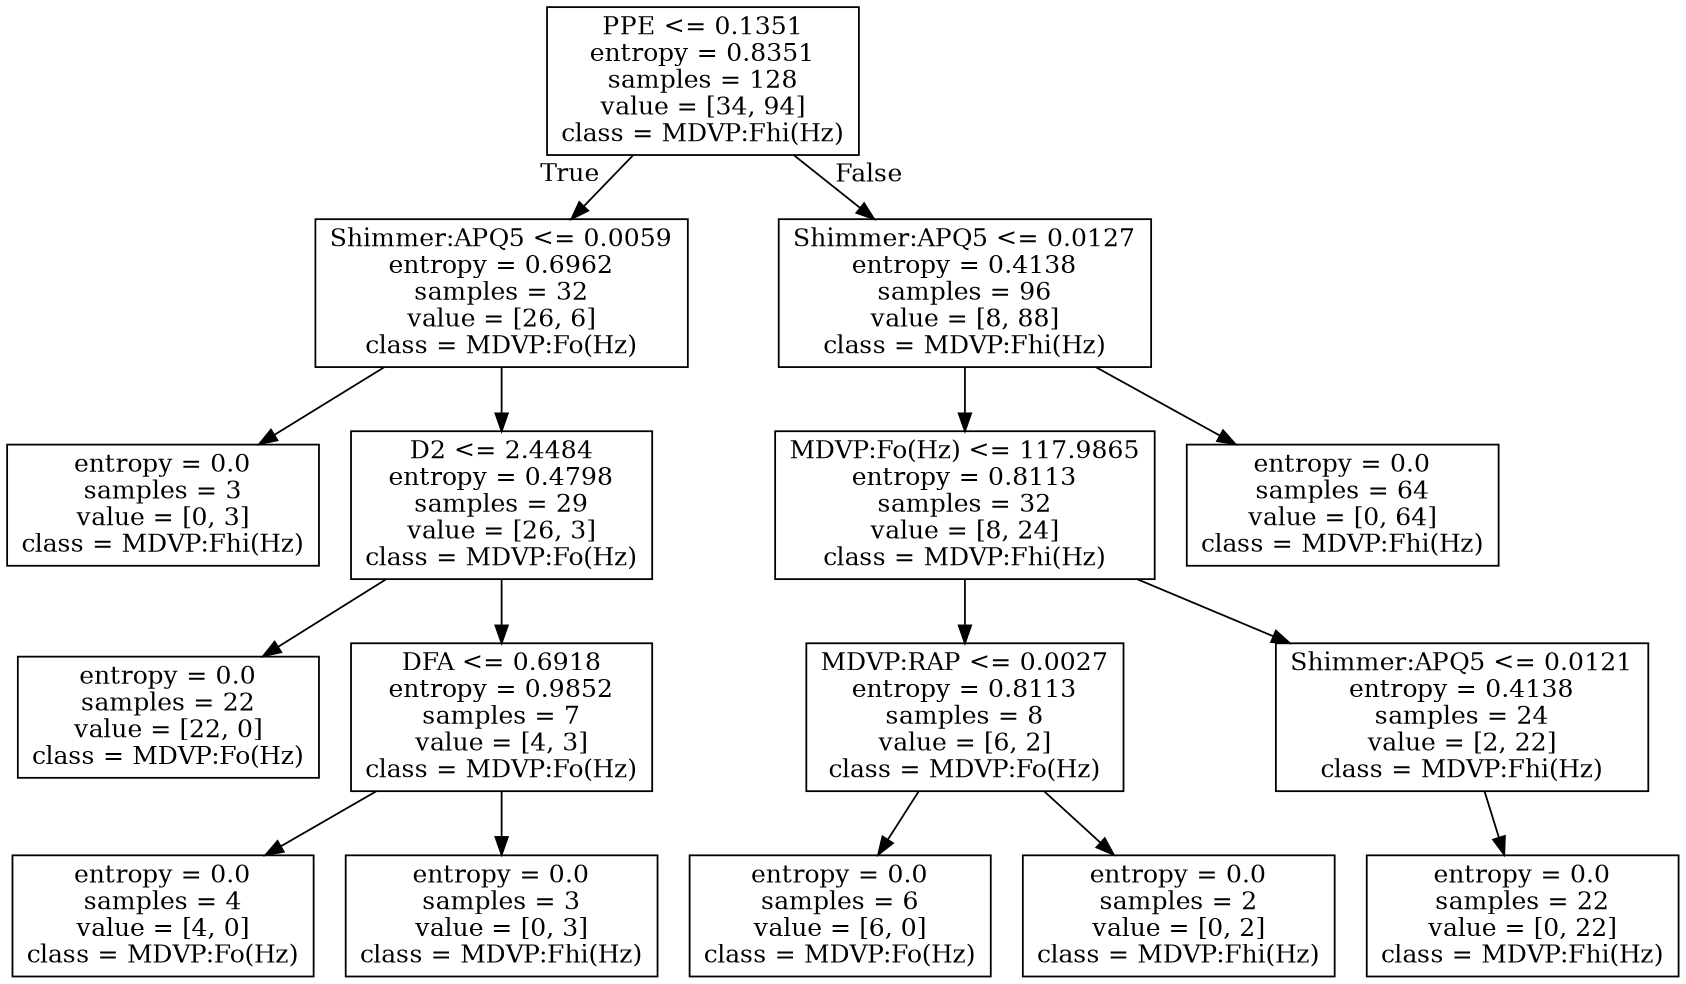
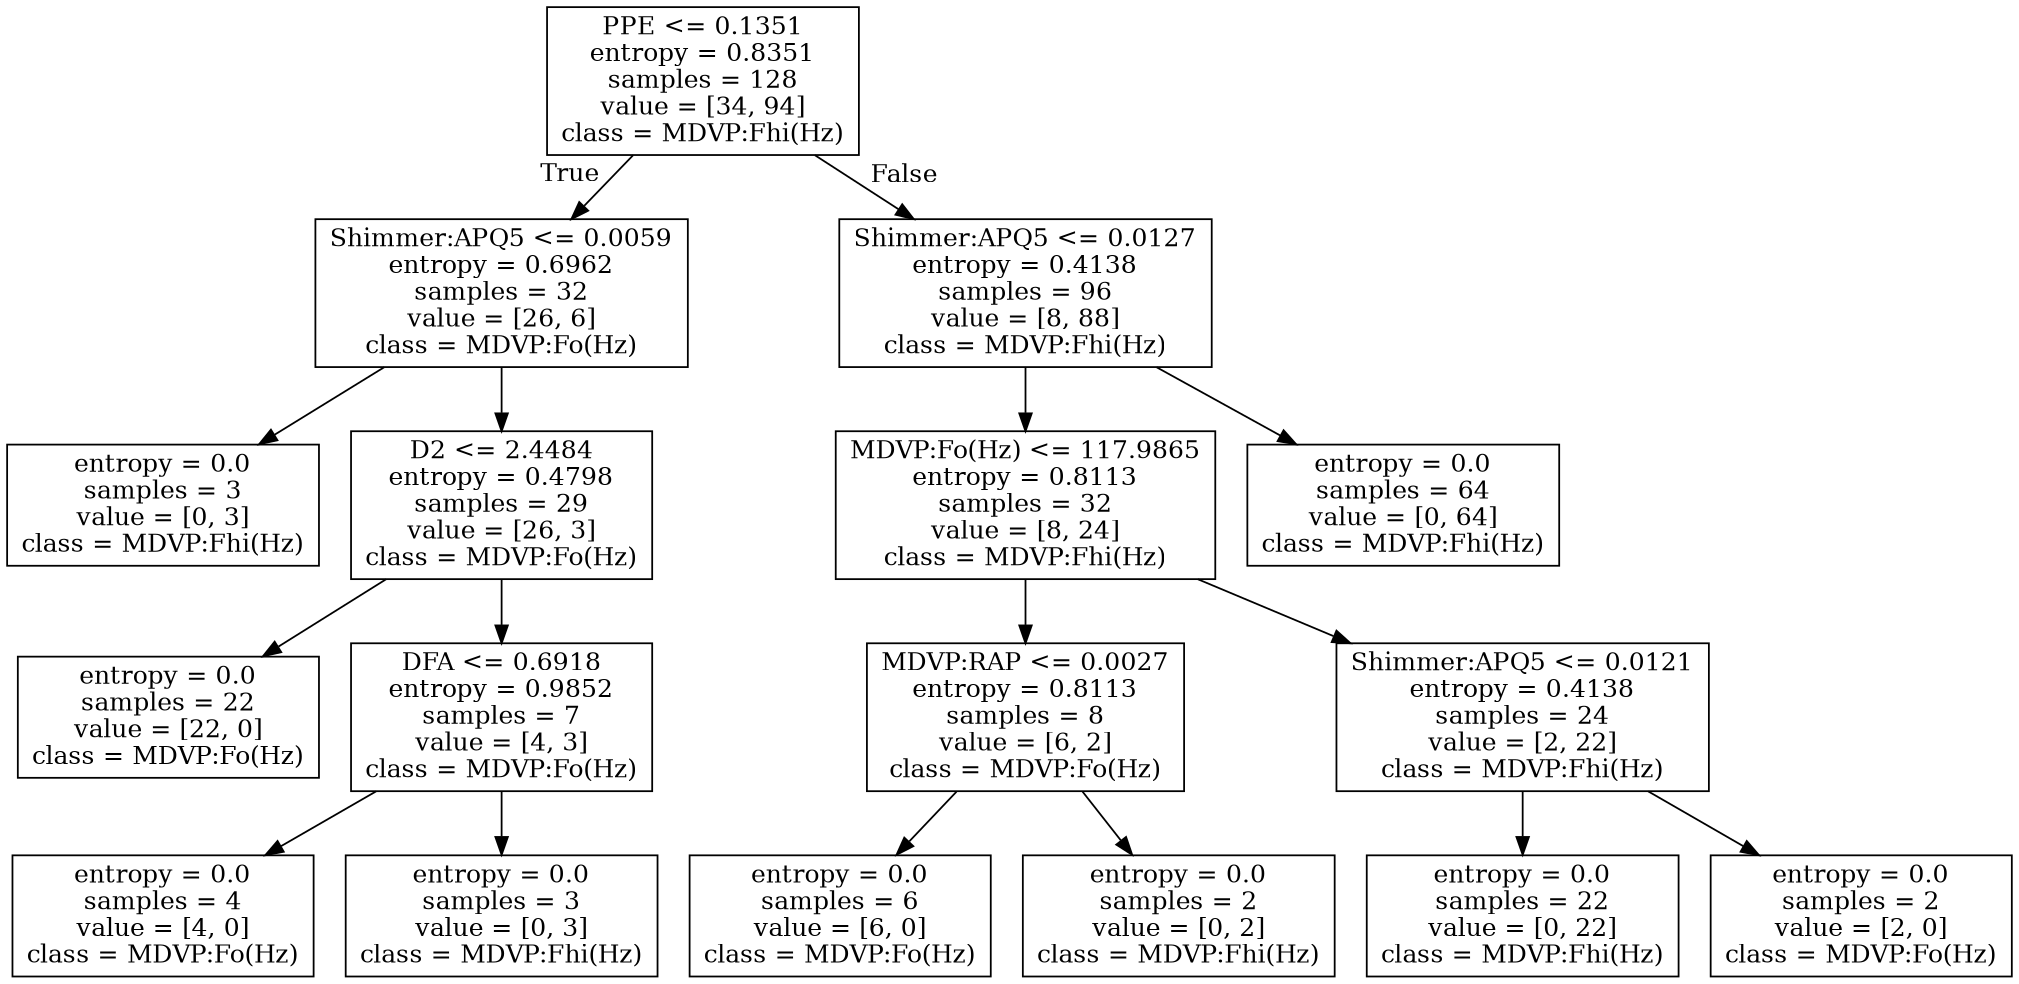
  digraph {
    node [shape=box]
    n1 [label="PPE <= 0.1351\nentropy = 0.8351\nsamples = 128\nvalue = [34, 94]\nclass = MDVP:Fhi(Hz)"]
    n2 [label="Shimmer:APQ5 <= 0.0059\nentropy = 0.6962\nsamples = 32\nvalue = [26, 6]\nclass = MDVP:Fo(Hz)"]
    n3 [label="Shimmer:APQ5 <= 0.0127\nentropy = 0.4138\nsamples = 96\nvalue = [8, 88]\nclass = MDVP:Fhi(Hz)"]
    n4 [label="entropy = 0.0\nsamples = 3\nvalue = [0, 3]\nclass = MDVP:Fhi(Hz)"]
    n5 [label="D2 <= 2.4484\nentropy = 0.4798\nsamples = 29\nvalue = [26, 3]\nclass = MDVP:Fo(Hz)"]
    n6 [label="entropy = 0.0\nsamples = 22\nvalue = [22, 0]\nclass = MDVP:Fo(Hz)"]
    n7 [label="DFA <= 0.6918\nentropy = 0.9852\nsamples = 7\nvalue = [4, 3]\nclass = MDVP:Fo(Hz)"]
    n8 [label="entropy = 0.0\nsamples = 4\nvalue = [4, 0]\nclass = MDVP:Fo(Hz)"]
    n9 [label="entropy = 0.0\nsamples = 3\nvalue = [0, 3]\nclass = MDVP:Fhi(Hz)"]
    n10 [label="MDVP:Fo(Hz) <= 117.9865\nentropy = 0.8113\nsamples = 32\nvalue = [8, 24]\nclass = MDVP:Fhi(Hz)"]
    n11 [label="entropy = 0.0\nsamples = 64\nvalue = [0, 64]\nclass = MDVP:Fhi(Hz)"]
    n12 [label="MDVP:RAP <= 0.0027\nentropy = 0.8113\nsamples = 8\nvalue = [6, 2]\nclass = MDVP:Fo(Hz)"]
    n13 [label="Shimmer:APQ5 <= 0.0121\nentropy = 0.4138\nsamples = 24\nvalue = [2, 22]\nclass = MDVP:Fhi(Hz)"]
    n14 [label="entropy = 0.0\nsamples = 6\nvalue = [6, 0]\nclass = MDVP:Fo(Hz)"]
    n15 [label="entropy = 0.0\nsamples = 2\nvalue = [0, 2]\nclass = MDVP:Fhi(Hz)"]
    n16 [label="entropy = 0.0\nsamples = 22\nvalue = [0, 22]\nclass = MDVP:Fhi(Hz)"]
+   n17 [label="entropy = 0.0\nsamples = 2\nvalue = [2, 0]\nclass = MDVP:Fo(Hz)"]
    n1 -> n2 [headlabel=True labelangle=45 labeldistance=2.5]
    n1 -> n3 [headlabel=False labelangle=-45 labeldistance=2.5]
    n2 -> n4
    n2 -> n5
    n3 -> n10
    n3 -> n11
    n5 -> n6
    n5 -> n7
    n7 -> n8
    n7 -> n9
    n10 -> n12
    n10 -> n13
    n12 -> n14
    n12 -> n15
    n13 -> n16
+   n13 -> n17
  }
